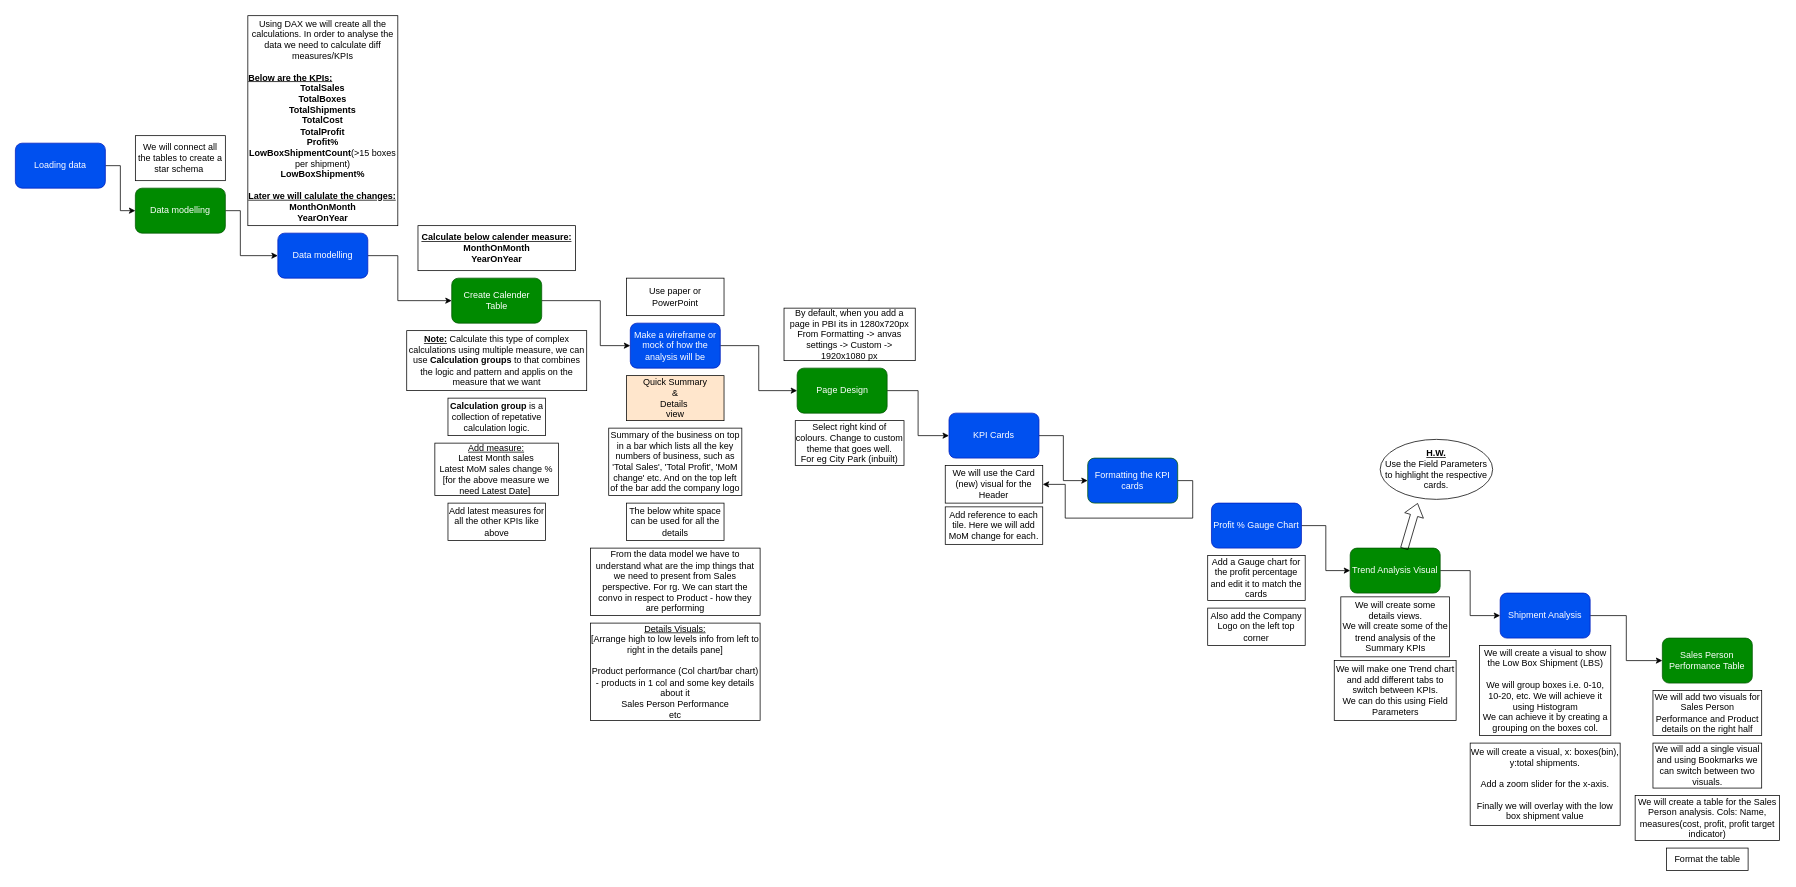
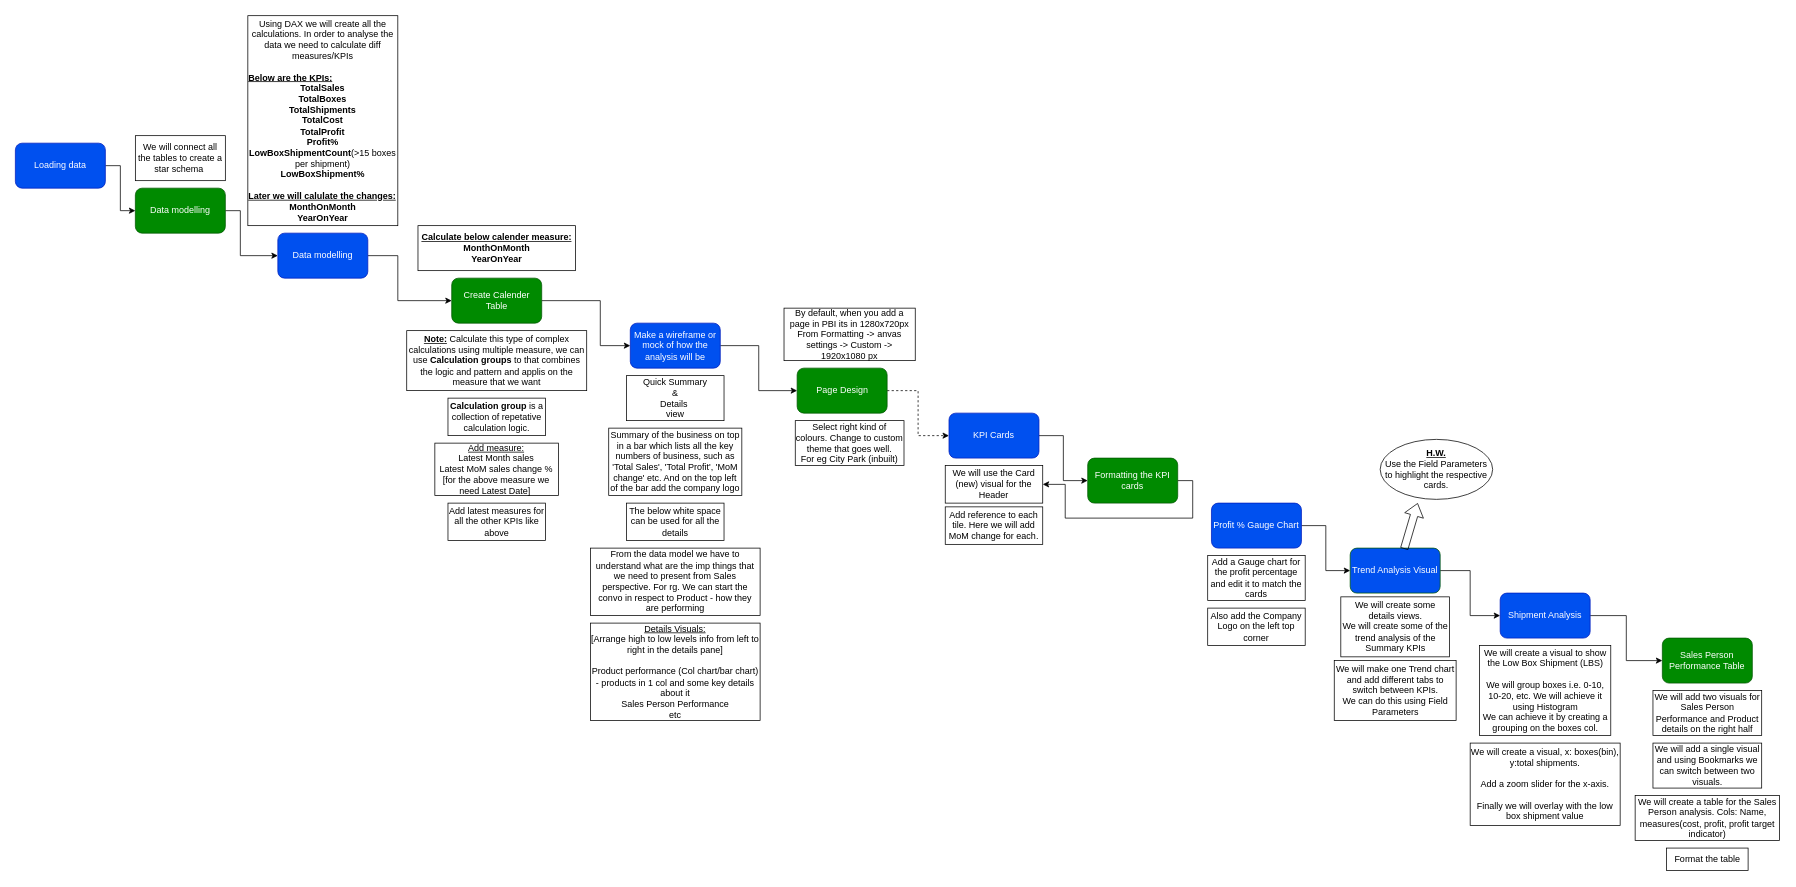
  <mxCell id="0" />
  <mxCell id="1" parent="0" />
  <mxCell id="2" style="edgeStyle=orthogonalEdgeStyle;rounded=0;orthogonalLoop=1;jettySize=auto;html=1;exitX=1;exitY=0.5;exitDx=0;exitDy=0;entryX=0;entryY=0.5;entryDx=0;entryDy=0;" parent="1" source="3" target="5" edge="1"><mxGeometry relative="1" as="geometry" /></mxCell>
  <mxCell id="3" value="Loading data" style="rounded=1;whiteSpace=wrap;html=1;fillColor=#0050ef;fontColor=#ffffff;strokeColor=#001DBC;" parent="1" vertex="1"><mxGeometry x="20" y="190" width="120" height="60" as="geometry" /></mxCell>
  <mxCell id="4" style="edgeStyle=orthogonalEdgeStyle;rounded=0;orthogonalLoop=1;jettySize=auto;html=1;exitX=1;exitY=0.5;exitDx=0;exitDy=0;entryX=0;entryY=0.5;entryDx=0;entryDy=0;" parent="1" source="5" target="7" edge="1"><mxGeometry relative="1" as="geometry"><Array as="points"><mxPoint x="320" y="280" /><mxPoint x="320" y="340" /></Array></mxGeometry></mxCell>
  <mxCell id="5" value="Data modelling" style="whiteSpace=wrap;html=1;rounded=1;fillColor=#008a00;fontColor=#ffffff;strokeColor=#005700;" parent="1" vertex="1"><mxGeometry x="180" y="250" width="120" height="60" as="geometry" /></mxCell>
  <mxCell id="6" style="edgeStyle=orthogonalEdgeStyle;rounded=0;orthogonalLoop=1;jettySize=auto;html=1;exitX=1;exitY=0.5;exitDx=0;exitDy=0;entryX=0;entryY=0.5;entryDx=0;entryDy=0;" parent="1" source="7" target="11" edge="1"><mxGeometry relative="1" as="geometry"><Array as="points"><mxPoint x="530" y="340" /><mxPoint x="530" y="400" /></Array></mxGeometry></mxCell>
  <mxCell id="7" value="Data modelling" style="whiteSpace=wrap;html=1;rounded=1;fillColor=#0050ef;fontColor=#ffffff;strokeColor=#001DBC;" parent="1" vertex="1"><mxGeometry x="370" y="310" width="120" height="60" as="geometry" /></mxCell>
  <mxCell id="8" value="We will connect all the tables to create a star schema&amp;nbsp;" style="rounded=0;whiteSpace=wrap;html=1;" parent="1" vertex="1"><mxGeometry x="180" y="180" width="120" height="60" as="geometry" /></mxCell>
  <mxCell id="9" value="Using DAX we will create all the calculations. In order to analyse the data we need to calculate diff measures/KPIs&lt;div&gt;&lt;br&gt;&lt;div style=&quot;text-align: left;&quot;&gt;&lt;span style=&quot;background-color: transparent; color: light-dark(rgb(0, 0, 0), rgb(255, 255, 255));&quot;&gt;&lt;u&gt;&lt;b&gt;Below are the KPIs:&lt;/b&gt;&lt;/u&gt;&lt;/span&gt;&lt;/div&gt;&lt;b&gt;TotalSales&lt;/b&gt;&lt;div&gt;&lt;b&gt;TotalBoxes&lt;/b&gt;&lt;/div&gt;&lt;div&gt;&lt;b&gt;TotalShipments&lt;br&gt;TotalCost&lt;/b&gt;&lt;/div&gt;&lt;div&gt;&lt;b&gt;TotalProfit&lt;/b&gt;&lt;/div&gt;&lt;div&gt;&lt;b&gt;Profit%&lt;/b&gt;&lt;/div&gt;&lt;div&gt;&lt;b&gt;LowBoxShipmentCount&lt;/b&gt;(&amp;gt;15 boxes per shipment)&lt;/div&gt;&lt;div&gt;&lt;b&gt;LowBoxShipment%&lt;/b&gt;&lt;/div&gt;&lt;div&gt;&lt;br&gt;&lt;/div&gt;&lt;div style=&quot;text-align: left;&quot;&gt;&lt;b&gt;&lt;u&gt;Later we will calulate the changes:&lt;/u&gt;&lt;/b&gt;&lt;/div&gt;&lt;div&gt;&lt;b&gt;MonthOnMonth&lt;/b&gt;&lt;/div&gt;&lt;div&gt;&lt;b&gt;YearOnYear&lt;/b&gt;&lt;/div&gt;&lt;/div&gt;" style="rounded=0;whiteSpace=wrap;html=1;" parent="1" vertex="1"><mxGeometry x="330" y="20" width="200" height="280" as="geometry" /></mxCell>
  <mxCell id="10" style="edgeStyle=orthogonalEdgeStyle;rounded=0;orthogonalLoop=1;jettySize=auto;html=1;entryX=0;entryY=0.5;entryDx=0;entryDy=0;" parent="1" source="11" target="16" edge="1"><mxGeometry relative="1" as="geometry"><Array as="points"><mxPoint x="800" y="400" /><mxPoint x="800" y="460" /></Array></mxGeometry></mxCell>
  <mxCell id="11" value="Create Calender Table" style="whiteSpace=wrap;html=1;rounded=1;fillColor=#008a00;fontColor=#ffffff;strokeColor=#005700;" parent="1" vertex="1"><mxGeometry x="601.88" y="370" width="120" height="60" as="geometry" /></mxCell>
  <mxCell id="12" value="&lt;div style=&quot;text-align: left;&quot;&gt;&lt;b&gt;&lt;u&gt;Calculate below calender measure:&lt;/u&gt;&lt;/b&gt;&lt;/div&gt;&lt;div&gt;&lt;b&gt;MonthOnMonth&lt;/b&gt;&lt;/div&gt;&lt;div&gt;&lt;b&gt;YearOnYear&lt;/b&gt;&lt;/div&gt;" style="rounded=0;whiteSpace=wrap;html=1;" parent="1" vertex="1"><mxGeometry x="556.88" y="300" width="210" height="60" as="geometry" /></mxCell>
  <mxCell id="13" value="&lt;u&gt;&lt;b&gt;Note:&lt;/b&gt;&lt;/u&gt; Calculate this type of complex calculations using multiple measure, we can use &lt;b&gt;Calculation groups&lt;/b&gt; to that combines the logic and pattern and applis on the measure that we want" style="rounded=0;whiteSpace=wrap;html=1;" parent="1" vertex="1"><mxGeometry x="541.88" y="440" width="240" height="80" as="geometry" /></mxCell>
  <mxCell id="14" value="&lt;b&gt;Calculation group&lt;/b&gt; is a collection of repetative calculation logic." style="rounded=0;whiteSpace=wrap;html=1;" parent="1" vertex="1"><mxGeometry x="596.88" y="530" width="130" height="50" as="geometry" /></mxCell>
  <mxCell id="15" style="edgeStyle=orthogonalEdgeStyle;rounded=0;orthogonalLoop=1;jettySize=auto;html=1;" parent="1" source="16" target="24" edge="1"><mxGeometry relative="1" as="geometry" /></mxCell>
  <mxCell id="16" value="Make a wireframe or mock of how the analysis will be" style="whiteSpace=wrap;html=1;fillColor=#0050ef;strokeColor=#001DBC;fontColor=#ffffff;rounded=1;" parent="1" vertex="1"><mxGeometry x="840" y="430" width="120" height="60" as="geometry" /></mxCell>
- <mxCell id="17" value="Use paper or PowerPoint" style="rounded=0;whiteSpace=wrap;html=1;" parent="1" vertex="1"><mxGeometry x="835" y="370" width="130" height="50" as="geometry" /></mxCell>
- <mxCell id="18" value="Quick Summary&lt;br&gt;&amp;amp;&lt;br&gt;Details&amp;nbsp;&lt;br&gt;view" style="rounded=0;whiteSpace=wrap;html=1;fillColor=#ffe6cc;" parent="1" vertex="1"><mxGeometry x="835" y="500" width="130" height="60" as="geometry" /></mxCell>
+ <mxCell id="18" value="Quick Summary&lt;br&gt;&amp;amp;&lt;br&gt;Details&amp;nbsp;&lt;br&gt;view" style="rounded=0;whiteSpace=wrap;html=1;" parent="1" vertex="1"><mxGeometry x="835" y="500" width="130" height="60" as="geometry" /></mxCell>
  <mxCell id="19" value="Summary of the business on top in a bar which lists all the key numbers of business, such as 'Total Sales', 'Total Profit', 'MoM change' etc. And on the top left of the bar add the company logo" style="rounded=0;whiteSpace=wrap;html=1;" parent="1" vertex="1"><mxGeometry x="811.25" y="570" width="177.5" height="90" as="geometry" /></mxCell>
  <mxCell id="20" value="The below white space can be used for all the details" style="rounded=0;whiteSpace=wrap;html=1;" parent="1" vertex="1"><mxGeometry x="835" y="670" width="130" height="50" as="geometry" /></mxCell>
  <mxCell id="21" value="From the data model we have to understand what are the imp things that we need to present from Sales perspective. For rg. We can start the convo in respect to Product - how they are performing" style="rounded=0;whiteSpace=wrap;html=1;" parent="1" vertex="1"><mxGeometry x="786.87" y="730" width="226.25" height="90" as="geometry" /></mxCell>
  <mxCell id="22" value="&lt;u&gt;Details Visuals:&lt;/u&gt;&lt;br&gt;[Arrange high to low levels info from left to right in the details pane]&lt;br&gt;&lt;br&gt;Product performance (Col chart/bar chart) - products in 1 col and some key details about it&lt;br&gt;Sales Person Performance&lt;br&gt;etc" style="rounded=0;whiteSpace=wrap;html=1;" parent="1" vertex="1"><mxGeometry x="786.87" y="830" width="226.25" height="130" as="geometry" /></mxCell>
- <mxCell id="23" style="edgeStyle=orthogonalEdgeStyle;rounded=0;orthogonalLoop=1;jettySize=auto;html=1;entryX=0;entryY=0.5;entryDx=0;entryDy=0;" parent="1" source="24" target="28" edge="1"><mxGeometry relative="1" as="geometry" /></mxCell>
+ <mxCell id="23" style="edgeStyle=orthogonalEdgeStyle;rounded=0;orthogonalLoop=1;jettySize=auto;html=1;entryX=0;entryY=0.5;entryDx=0;entryDy=0;dashed=1;" parent="1" source="24" target="28" edge="1"><mxGeometry relative="1" as="geometry" /></mxCell>
  <mxCell id="24" value="Page Design" style="whiteSpace=wrap;html=1;rounded=1;fillColor=#008a00;fontColor=#ffffff;strokeColor=#005700;" parent="1" vertex="1"><mxGeometry x="1062.5" y="490" width="120" height="60" as="geometry" /></mxCell>
  <mxCell id="25" value="By default, when you add a page in PBI its in 1280x720px&lt;br&gt;From Formatting -&amp;gt; anvas settings -&amp;gt; Custom -&amp;gt; 1920x1080 px" style="rounded=0;whiteSpace=wrap;html=1;" parent="1" vertex="1"><mxGeometry x="1045" y="410" width="175" height="70" as="geometry" /></mxCell>
  <mxCell id="26" value="Select right kind of colours. Change to custom theme that goes well.&lt;div&gt;For eg City Park (inbuilt)&lt;/div&gt;" style="rounded=0;whiteSpace=wrap;html=1;" parent="1" vertex="1"><mxGeometry x="1060" y="560" width="145" height="60" as="geometry" /></mxCell>
  <mxCell id="27" style="edgeStyle=orthogonalEdgeStyle;rounded=0;orthogonalLoop=1;jettySize=auto;html=1;exitX=1;exitY=0.5;exitDx=0;exitDy=0;entryX=0;entryY=0.5;entryDx=0;entryDy=0;" parent="1" source="28" target="34" edge="1"><mxGeometry relative="1" as="geometry" /></mxCell>
  <mxCell id="28" value="KPI Cards" style="whiteSpace=wrap;html=1;fillColor=#0050ef;strokeColor=#001DBC;fontColor=#ffffff;rounded=1;" parent="1" vertex="1"><mxGeometry x="1265" y="550" width="120" height="60" as="geometry" /></mxCell>
  <mxCell id="29" value="We will use the Card (new) visual for the Header" style="rounded=0;whiteSpace=wrap;html=1;" parent="1" vertex="1"><mxGeometry x="1260" y="620" width="130" height="50" as="geometry" /></mxCell>
  <mxCell id="30" value="Add reference to each tile. Here we will add MoM change for each." style="rounded=0;whiteSpace=wrap;html=1;" parent="1" vertex="1"><mxGeometry x="1260" y="675" width="130" height="50" as="geometry" /></mxCell>
  <mxCell id="31" value="&lt;u&gt;Add measure:&lt;/u&gt;&lt;br&gt;Latest Month sales&lt;br&gt;Latest MoM sales change %&lt;br&gt;[for the above measure we need Latest Date]&amp;nbsp;" style="rounded=0;whiteSpace=wrap;html=1;" parent="1" vertex="1"><mxGeometry x="579.38" y="590" width="165" height="70" as="geometry" /></mxCell>
  <mxCell id="32" value="Add latest measures for all the other KPIs like above" style="rounded=0;whiteSpace=wrap;html=1;" parent="1" vertex="1"><mxGeometry x="596.88" y="670" width="130" height="50" as="geometry" /></mxCell>
  <mxCell id="33" style="edgeStyle=orthogonalEdgeStyle;rounded=0;orthogonalLoop=1;jettySize=auto;html=1;exitX=1;exitY=0.5;exitDx=0;exitDy=0;" parent="1" source="34" target="29" edge="1"><mxGeometry relative="1" as="geometry" /></mxCell>
- <mxCell id="34" value="Formatting the KPI cards" style="whiteSpace=wrap;html=1;rounded=1;fillColor=#0050ef;fontColor=#ffffff;strokeColor=#005700;" parent="1" vertex="1"><mxGeometry x="1450" y="610" width="120" height="60" as="geometry" /></mxCell>
+ <mxCell id="34" value="Formatting the KPI cards" style="whiteSpace=wrap;html=1;rounded=1;fillColor=#008a00;fontColor=#ffffff;strokeColor=#005700;" parent="1" vertex="1"><mxGeometry x="1450" y="610" width="120" height="60" as="geometry" /></mxCell>
  <mxCell id="35" style="edgeStyle=orthogonalEdgeStyle;rounded=0;orthogonalLoop=1;jettySize=auto;html=1;entryX=0;entryY=0.5;entryDx=0;entryDy=0;" parent="1" source="36" target="40" edge="1"><mxGeometry relative="1" as="geometry" /></mxCell>
  <mxCell id="36" value="Profit % Gauge Chart" style="whiteSpace=wrap;html=1;fillColor=#0050ef;strokeColor=#001DBC;fontColor=#ffffff;rounded=1;" parent="1" vertex="1"><mxGeometry x="1615" y="670" width="120" height="60" as="geometry" /></mxCell>
  <mxCell id="37" value="Add a Gauge chart for the profit percentage and edit it to match the cards" style="rounded=0;whiteSpace=wrap;html=1;" parent="1" vertex="1"><mxGeometry x="1610" y="740" width="130" height="60" as="geometry" /></mxCell>
  <mxCell id="38" value="Also add the Company Logo on the left top corner" style="rounded=0;whiteSpace=wrap;html=1;" parent="1" vertex="1"><mxGeometry x="1610" y="810" width="130" height="50" as="geometry" /></mxCell>
  <mxCell id="39" style="edgeStyle=orthogonalEdgeStyle;rounded=0;orthogonalLoop=1;jettySize=auto;html=1;entryX=0;entryY=0.5;entryDx=0;entryDy=0;" parent="1" source="40" target="44" edge="1"><mxGeometry relative="1" as="geometry" /></mxCell>
- <mxCell id="40" value="Trend Analysis Visual" style="whiteSpace=wrap;html=1;rounded=1;fillColor=#008a00;fontColor=#ffffff;strokeColor=#005700;" parent="1" vertex="1"><mxGeometry x="1800" y="730" width="120" height="60" as="geometry" /></mxCell>
+ <mxCell id="40" value="Trend Analysis Visual" style="whiteSpace=wrap;html=1;rounded=1;fillColor=#0050ef;fontColor=#ffffff;strokeColor=#005700;" parent="1" vertex="1"><mxGeometry x="1800" y="730" width="120" height="60" as="geometry" /></mxCell>
  <mxCell id="41" value="We will create some details views.&lt;br&gt;We will create some of the trend analysis of the Summary KPIs" style="rounded=0;whiteSpace=wrap;html=1;" parent="1" vertex="1"><mxGeometry x="1787.5" y="795" width="145" height="80" as="geometry" /></mxCell>
  <mxCell id="42" value="We will make one Trend chart and add different tabs to switch between KPIs.&lt;br&gt;We can do this using Field Parameters" style="rounded=0;whiteSpace=wrap;html=1;" parent="1" vertex="1"><mxGeometry x="1778.75" y="880" width="162.5" height="80" as="geometry" /></mxCell>
  <mxCell id="43" style="edgeStyle=orthogonalEdgeStyle;rounded=0;orthogonalLoop=1;jettySize=auto;html=1;entryX=0;entryY=0.5;entryDx=0;entryDy=0;" edge="1" parent="1" source="44" target="49"><mxGeometry relative="1" as="geometry" /></mxCell>
  <mxCell id="44" value="Shipment Analysis" style="whiteSpace=wrap;html=1;fillColor=#0050ef;strokeColor=#001DBC;fontColor=#ffffff;rounded=1;" parent="1" vertex="1"><mxGeometry x="2000" y="790" width="120" height="60" as="geometry" /></mxCell>
  <mxCell id="45" value="&lt;u style=&quot;font-weight: bold;&quot;&gt;H.W.&lt;/u&gt;&lt;br&gt;Use the Field Parameters to highlight the respective cards." style="ellipse;whiteSpace=wrap;html=1;" parent="1" vertex="1"><mxGeometry x="1840" y="585" width="150" height="80" as="geometry" /></mxCell>
  <mxCell id="46" value="" style="shape=flexArrow;endArrow=classic;html=1;rounded=0;endWidth=15;endSize=5.21;exitX=0.6;exitY=0.017;exitDx=0;exitDy=0;exitPerimeter=0;" parent="1" source="40" edge="1"><mxGeometry width="50" height="50" relative="1" as="geometry"><mxPoint x="1882.5" y="740" as="sourcePoint" /><mxPoint x="1890" y="670" as="targetPoint" /></mxGeometry></mxCell>
  <mxCell id="47" value="We will create a visual to show the Low Box Shipment (LBS)&lt;br&gt;&lt;br&gt;We will group boxes i.e. 0-10, 10-20, etc. We will achieve it using Histogram&lt;br&gt;We can achieve it by creating a grouping on the boxes col." style="rounded=0;whiteSpace=wrap;html=1;" parent="1" vertex="1"><mxGeometry x="1972.5" y="860" width="175" height="120" as="geometry" /></mxCell>
  <mxCell id="48" value="We will create a visual, x: boxes(bin), y:total shipments.&lt;br&gt;&lt;br&gt;Add a zoom slider for the x-axis.&lt;br&gt;&lt;br&gt;Finally we will overlay with the low box shipment value" style="rounded=0;whiteSpace=wrap;html=1;" parent="1" vertex="1"><mxGeometry x="1960" y="990" width="200" height="110" as="geometry" /></mxCell>
  <mxCell id="49" value="Sales Person Performance Table" style="whiteSpace=wrap;html=1;rounded=1;fillColor=#008a00;fontColor=#ffffff;strokeColor=#005700;" vertex="1" parent="1"><mxGeometry x="2216.25" y="850" width="120" height="60" as="geometry" /></mxCell>
  <mxCell id="50" value="We will add two visuals for Sales Person Performance and Product details on the right half" style="rounded=0;whiteSpace=wrap;html=1;" vertex="1" parent="1"><mxGeometry x="2203.75" y="920" width="145" height="60" as="geometry" /></mxCell>
  <mxCell id="51" value="We will add a single visual and using Bookmarks we can switch between two visuals." style="rounded=0;whiteSpace=wrap;html=1;" vertex="1" parent="1"><mxGeometry x="2203.75" y="990" width="145" height="60" as="geometry" /></mxCell>
  <mxCell id="52" value="We will create a table for the Sales Person analysis. Cols: Name, measures(cost, profit, profit target indicator)" style="rounded=0;whiteSpace=wrap;html=1;" vertex="1" parent="1"><mxGeometry x="2180" y="1060" width="192.5" height="60" as="geometry" /></mxCell>
  <mxCell id="53" value="Format the table" style="rounded=0;whiteSpace=wrap;html=1;" vertex="1" parent="1"><mxGeometry x="2221.88" y="1130" width="108.75" height="30" as="geometry" /></mxCell>
